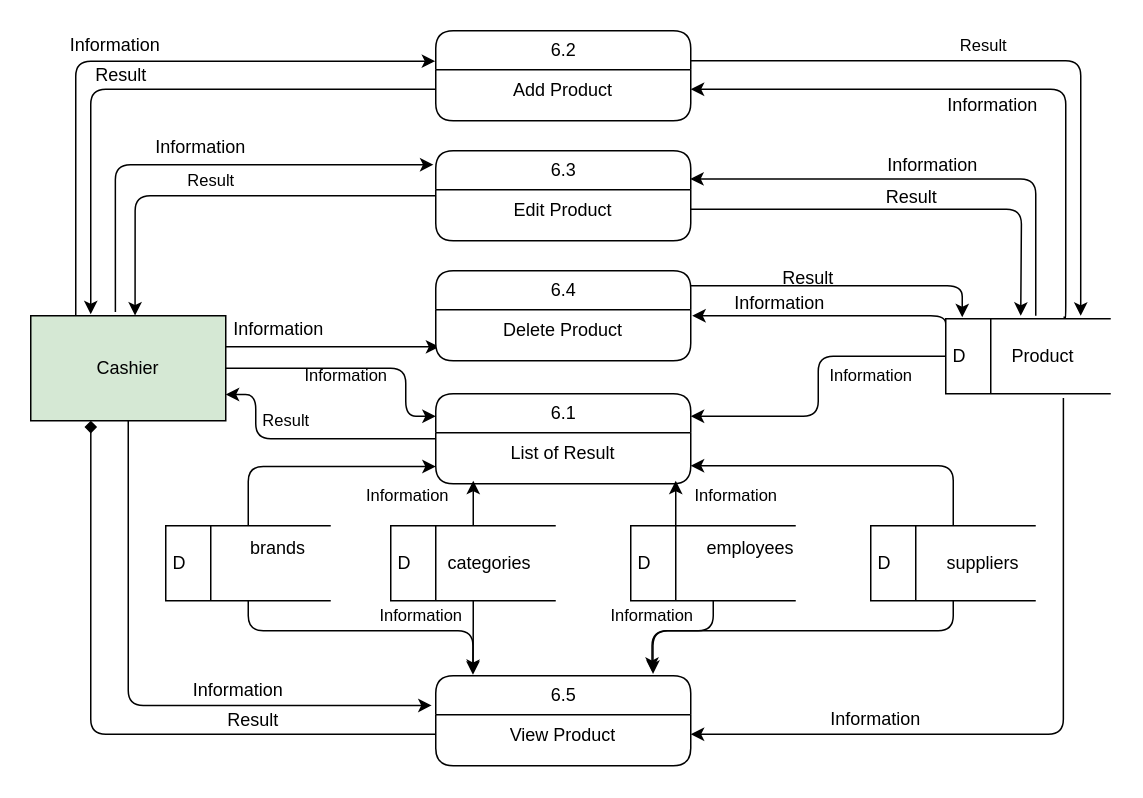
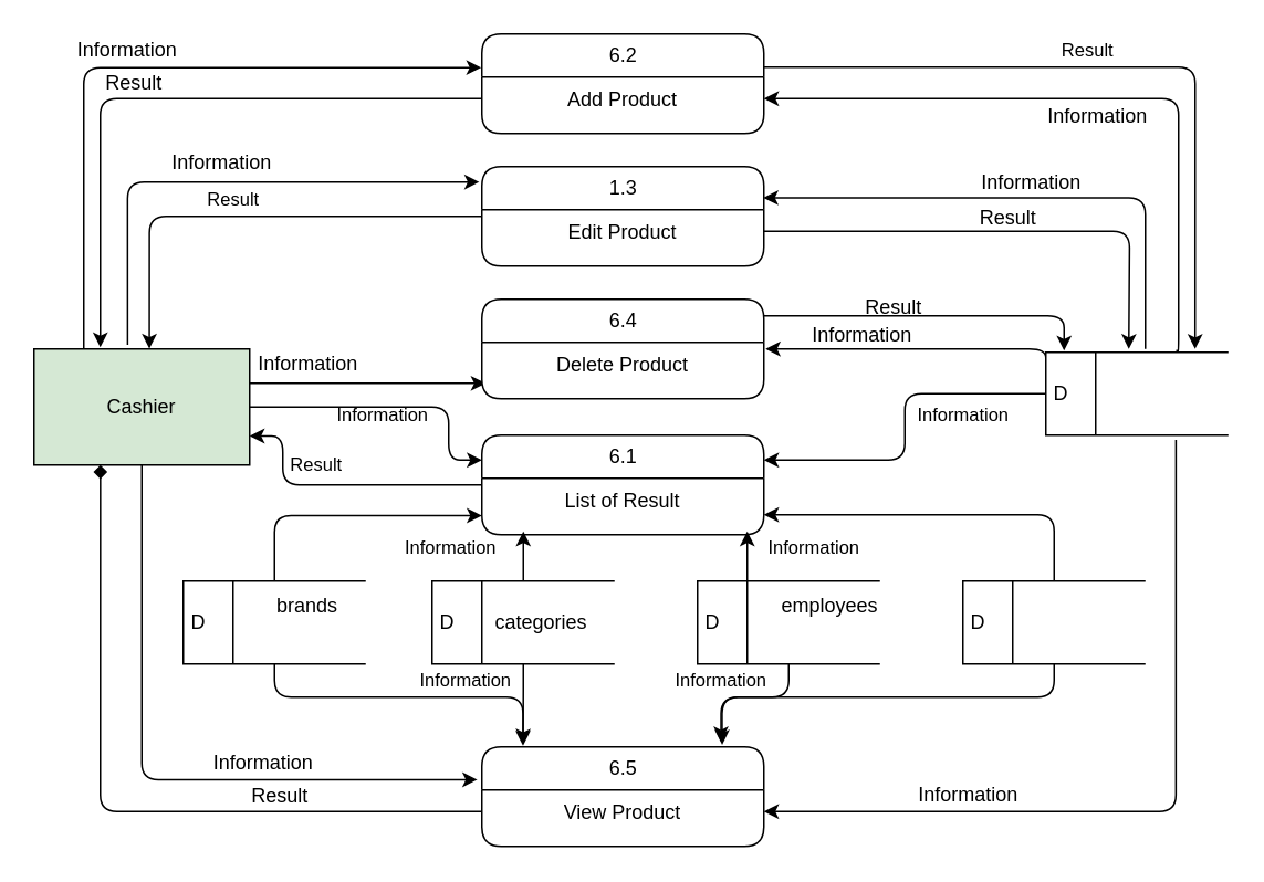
  <mxCell id="0" />
  <mxCell id="1" parent="0" />
  <mxCell id="2" value="Information" style="edgeStyle=orthogonalEdgeStyle;rounded=1;sketch=0;orthogonalLoop=1;jettySize=auto;exitX=0.434;exitY=-0.035;exitDx=0;exitDy=0;exitPerimeter=0;labelBackgroundColor=none;verticalAlign=middle;html=1;horizontal=1;labelPosition=center;verticalLabelPosition=middle;align=center;spacingLeft=0;jumpStyle=none;shadow=0;startSize=2;fontFamily=Helvetica;fontSize=12;entryX=-0.009;entryY=0.155;entryDx=0;entryDy=0;entryPerimeter=0;" edge="1" parent="1" source="10" target="15"><mxGeometry x="-0.004" y="11" relative="1" as="geometry"><mxPoint as="offset" /><mxPoint x="280" y="110" as="targetPoint" /><Array as="points"><mxPoint x="76" y="109" /></Array></mxGeometry></mxCell>
  <mxCell id="3" value="Result" style="edgeStyle=orthogonalEdgeStyle;rounded=1;sketch=0;orthogonalLoop=1;jettySize=auto;html=1;entryX=1;entryY=0.75;entryDx=0;entryDy=0;labelBackgroundColor=none;" edge="1" parent="1" source="4" target="10"><mxGeometry x="0.18" y="-12" relative="1" as="geometry"><Array as="points"><mxPoint x="170" y="292" /><mxPoint x="170" y="263" /></Array><mxPoint as="offset" /></mxGeometry></mxCell>
  <mxCell id="4" value="6.1" style="swimlane;html=1;fontStyle=0;childLayout=stackLayout;horizontal=1;startSize=26;horizontalStack=0;resizeParent=1;resizeLast=0;collapsible=1;marginBottom=0;swimlaneFillColor=#ffffff;align=center;rounded=1;shadow=0;comic=0;labelBackgroundColor=none;strokeWidth=1;fontFamily=Helvetica;fontSize=12;" vertex="1" parent="1"><mxGeometry x="290" y="262" width="170" height="60" as="geometry" /></mxCell>
  <mxCell id="5" value="&lt;font style=&quot;font-size: 12px;&quot;&gt;&lt;span style=&quot;font-size: 12px;&quot;&gt;List of Result&lt;/span&gt;&lt;/font&gt;" style="text;html=1;strokeColor=none;fillColor=none;spacingLeft=4;spacingRight=4;whiteSpace=wrap;overflow=hidden;rotatable=0;points=[[0,0.5],[1,0.5]];portConstraint=eastwest;align=center;fontFamily=Helvetica;fontSize=12;" vertex="1" parent="4"><mxGeometry y="26" width="170" height="26" as="geometry" /></mxCell>
  <mxCell id="6" value="Information" style="edgeStyle=orthogonalEdgeStyle;curved=0;rounded=1;sketch=0;orthogonalLoop=1;jettySize=auto;html=1;entryX=0.014;entryY=0.951;entryDx=0;entryDy=0;entryPerimeter=0;labelBackgroundColor=none;fontFamily=Helvetica;fontSize=12;" edge="1" parent="1" target="18"><mxGeometry x="0.112" y="12" relative="1" as="geometry"><mxPoint x="100" y="280" as="sourcePoint" /><mxPoint as="offset" /></mxGeometry></mxCell>
  <mxCell id="7" value="Information" style="edgeStyle=orthogonalEdgeStyle;curved=0;rounded=1;sketch=0;orthogonalLoop=1;jettySize=auto;html=1;labelBackgroundColor=none;fontFamily=Helvetica;fontSize=12;entryX=-0.016;entryY=0.33;entryDx=0;entryDy=0;entryPerimeter=0;" edge="1" parent="1" source="10" target="19"><mxGeometry x="0.344" y="10" relative="1" as="geometry"><mxPoint x="270" y="430" as="targetPoint" /><Array as="points"><mxPoint x="85" y="470" /></Array><mxPoint as="offset" /></mxGeometry></mxCell>
  <mxCell id="8" value="Information" style="edgeStyle=orthogonalEdgeStyle;jumpStyle=none;orthogonalLoop=1;jettySize=auto;html=1;entryX=-0.002;entryY=0.338;entryDx=0;entryDy=0;entryPerimeter=0;shadow=0;labelBackgroundColor=none;rounded=1;fontFamily=Helvetica;fontSize=12;" edge="1" parent="1" source="10" target="12"><mxGeometry x="-0.04" y="10" relative="1" as="geometry"><Array as="points"><mxPoint x="50" y="40" /></Array><mxPoint as="offset" /></mxGeometry></mxCell>
  <mxCell id="9" value="Information" style="edgeStyle=orthogonalEdgeStyle;rounded=1;sketch=0;orthogonalLoop=1;jettySize=auto;html=1;entryX=0;entryY=0.25;entryDx=0;entryDy=0;labelBackgroundColor=none;" edge="1" parent="1" source="10" target="4"><mxGeometry x="-0.07" y="-5" relative="1" as="geometry"><Array as="points"><mxPoint x="270" y="245" /><mxPoint x="270" y="277" /></Array><mxPoint as="offset" /></mxGeometry></mxCell>
  <mxCell id="10" value="&lt;font style=&quot;font-size: 12px&quot;&gt;Cashier&lt;/font&gt;" style="rounded=0;whiteSpace=wrap;html=1;fontFamily=Helvetica;fontSize=12;fillColor=#d5e8d4;" vertex="1" parent="1"><mxGeometry x="20" y="210" width="130" height="70" as="geometry" /></mxCell>
  <mxCell id="11" value="Result" style="edgeStyle=orthogonalEdgeStyle;rounded=1;sketch=0;orthogonalLoop=1;jettySize=auto;html=1;entryX=0.818;entryY=-0.04;entryDx=0;entryDy=0;entryPerimeter=0;labelBackgroundColor=none;" edge="1" parent="1" source="12" target="26"><mxGeometry x="-0.095" y="10" relative="1" as="geometry"><Array as="points"><mxPoint x="720" y="40" /></Array><mxPoint as="offset" /></mxGeometry></mxCell>
  <mxCell id="12" value="6.2" style="swimlane;html=1;fontStyle=0;childLayout=stackLayout;horizontal=1;startSize=26;horizontalStack=0;resizeParent=1;resizeLast=0;collapsible=1;marginBottom=0;swimlaneFillColor=#ffffff;align=center;rounded=1;shadow=0;comic=0;labelBackgroundColor=none;strokeWidth=1;fontFamily=Helvetica;fontSize=12;" vertex="1" parent="1"><mxGeometry x="290" y="20" width="170" height="60" as="geometry" /></mxCell>
  <mxCell id="13" value="&lt;span id=&quot;docs-internal-guid-f91e8f93-7fff-7fc4-d953-1c8a1edfba7c&quot; style=&quot;font-size: 12px;&quot;&gt;&lt;span style=&quot;font-size: 12px; background-color: transparent; vertical-align: baseline;&quot;&gt;Add&amp;nbsp;&lt;/span&gt;&lt;/span&gt;&lt;span style=&quot;font-size: 12px;&quot;&gt;Product&lt;/span&gt;" style="text;html=1;strokeColor=none;fillColor=none;spacingLeft=4;spacingRight=4;whiteSpace=wrap;overflow=hidden;rotatable=0;points=[[0,0.5],[1,0.5]];portConstraint=eastwest;align=center;fontFamily=Helvetica;fontSize=12;" vertex="1" parent="12"><mxGeometry y="26" width="170" height="26" as="geometry" /></mxCell>
  <mxCell id="14" value="Result" style="edgeStyle=orthogonalEdgeStyle;rounded=1;sketch=0;orthogonalLoop=1;jettySize=auto;html=1;entryX=0.535;entryY=-0.002;entryDx=0;entryDy=0;entryPerimeter=0;labelBackgroundColor=none;" edge="1" parent="1" source="15" target="10"><mxGeometry x="0.071" y="-10" relative="1" as="geometry"><mxPoint as="offset" /></mxGeometry></mxCell>
- <mxCell id="15" value="6.3" style="swimlane;html=1;fontStyle=0;childLayout=stackLayout;horizontal=1;startSize=26;horizontalStack=0;resizeParent=1;resizeLast=0;collapsible=1;marginBottom=0;swimlaneFillColor=#ffffff;align=center;rounded=1;shadow=0;comic=0;labelBackgroundColor=none;strokeWidth=1;fontFamily=Helvetica;fontSize=12;" vertex="1" parent="1"><mxGeometry x="290" y="100" width="170" height="60" as="geometry" /></mxCell>
+ <mxCell id="15" value="1.3" style="swimlane;html=1;fontStyle=0;childLayout=stackLayout;horizontal=1;startSize=26;horizontalStack=0;resizeParent=1;resizeLast=0;collapsible=1;marginBottom=0;swimlaneFillColor=#ffffff;align=center;rounded=1;shadow=0;comic=0;labelBackgroundColor=none;strokeWidth=1;fontFamily=Helvetica;fontSize=12;" vertex="1" parent="1"><mxGeometry x="290" y="100" width="170" height="60" as="geometry" /></mxCell>
  <mxCell id="16" value="&lt;span id=&quot;docs-internal-guid-7f49682c-7fff-a4d6-9a9d-0c810e85ffbc&quot; style=&quot;font-size: 12px;&quot;&gt;&lt;span style=&quot;font-size: 12px; background-color: transparent; vertical-align: baseline;&quot;&gt;Edit&amp;nbsp;&lt;/span&gt;&lt;/span&gt;&lt;span style=&quot;font-size: 12px;&quot;&gt;Product&lt;/span&gt;" style="text;html=1;strokeColor=none;fillColor=none;spacingLeft=4;spacingRight=4;whiteSpace=wrap;overflow=hidden;rotatable=0;points=[[0,0.5],[1,0.5]];portConstraint=eastwest;align=center;fontFamily=Helvetica;fontSize=12;" vertex="1" parent="15"><mxGeometry y="26" width="170" height="26" as="geometry" /></mxCell>
  <mxCell id="17" value="6.4" style="swimlane;html=1;fontStyle=0;childLayout=stackLayout;horizontal=1;startSize=26;horizontalStack=0;resizeParent=1;resizeLast=0;collapsible=1;marginBottom=0;swimlaneFillColor=#ffffff;align=center;rounded=1;shadow=0;comic=0;labelBackgroundColor=none;strokeWidth=1;fontFamily=Helvetica;fontSize=12;" vertex="1" parent="1"><mxGeometry x="290" y="180" width="170" height="60" as="geometry" /></mxCell>
  <mxCell id="18" value="&lt;span id=&quot;docs-internal-guid-ec00c497-7fff-d599-0a47-b24389822d92&quot; style=&quot;font-size: 12px;&quot;&gt;&lt;span style=&quot;font-size: 12px; background-color: transparent; vertical-align: baseline;&quot;&gt;Delete&amp;nbsp;&lt;/span&gt;&lt;/span&gt;&lt;span style=&quot;font-size: 12px;&quot;&gt;Product&lt;/span&gt;" style="text;html=1;strokeColor=none;fillColor=none;spacingLeft=4;spacingRight=4;whiteSpace=wrap;overflow=hidden;rotatable=0;points=[[0,0.5],[1,0.5]];portConstraint=eastwest;align=center;fontFamily=Helvetica;fontSize=12;" vertex="1" parent="17"><mxGeometry y="26" width="170" height="26" as="geometry" /></mxCell>
  <mxCell id="19" value="6.5" style="swimlane;html=1;fontStyle=0;childLayout=stackLayout;horizontal=1;startSize=26;horizontalStack=0;resizeParent=1;resizeLast=0;collapsible=1;marginBottom=0;swimlaneFillColor=#ffffff;align=center;rounded=1;shadow=0;comic=0;labelBackgroundColor=none;strokeWidth=1;fontFamily=Helvetica;fontSize=12;" vertex="1" parent="1"><mxGeometry x="290" y="450" width="170" height="60" as="geometry" /></mxCell>
  <mxCell id="20" value="&lt;span id=&quot;docs-internal-guid-54e838d1-7fff-f729-35b7-6f94d2176117&quot; style=&quot;font-size: 12px;&quot;&gt;&lt;span style=&quot;font-size: 12px; background-color: transparent; vertical-align: baseline;&quot;&gt;View&amp;nbsp;&lt;/span&gt;&lt;/span&gt;&lt;span style=&quot;font-size: 12px;&quot;&gt;Product&lt;/span&gt;" style="text;html=1;strokeColor=none;fillColor=none;spacingLeft=4;spacingRight=4;whiteSpace=wrap;overflow=hidden;rotatable=0;points=[[0,0.5],[1,0.5]];portConstraint=eastwest;align=center;fontFamily=Helvetica;fontSize=12;" vertex="1" parent="19"><mxGeometry y="26" width="170" height="26" as="geometry" /></mxCell>
  <mxCell id="21" value="&#10;&#10;&lt;span style=&quot;font-size: 12px; font-style: normal; font-weight: 400; letter-spacing: normal; text-align: center; text-indent: 0px; text-transform: none; word-spacing: 0px; display: inline; float: none;&quot;&gt;Information&lt;/span&gt;&#10;&#10;" style="edgeStyle=orthogonalEdgeStyle;curved=0;rounded=1;sketch=0;orthogonalLoop=1;jettySize=auto;html=1;entryX=1;entryY=0.5;entryDx=0;entryDy=0;exitX=0.718;exitY=-0.031;exitDx=0;exitDy=0;exitPerimeter=0;labelBackgroundColor=none;fontFamily=Helvetica;fontSize=12;" edge="1" parent="1" source="26" target="13"><mxGeometry x="0.013" y="11" relative="1" as="geometry"><mxPoint x="640" y="200" as="sourcePoint" /><mxPoint as="offset" /><Array as="points"><mxPoint x="709" y="212" /><mxPoint x="710" y="212" /><mxPoint x="710" y="59" /></Array></mxGeometry></mxCell>
  <mxCell id="22" value="&#10;&#10;&lt;span style=&quot;font-size: 12px; font-style: normal; font-weight: 400; letter-spacing: normal; text-align: center; text-indent: 0px; text-transform: none; word-spacing: 0px; display: inline; float: none;&quot;&gt;Information&lt;/span&gt;&#10;&#10;" style="edgeStyle=orthogonalEdgeStyle;curved=0;rounded=1;sketch=0;orthogonalLoop=1;jettySize=auto;html=1;entryX=0.998;entryY=0.313;entryDx=0;entryDy=0;entryPerimeter=0;labelBackgroundColor=none;fontFamily=Helvetica;fontSize=12;" edge="1" parent="1" target="15"><mxGeometry x="-0.002" y="-9" relative="1" as="geometry"><mxPoint as="offset" /><mxPoint x="690" y="210" as="sourcePoint" /><Array as="points"><mxPoint x="690" y="119" /></Array></mxGeometry></mxCell>
  <mxCell id="23" value="&#10;&#10;&lt;span style=&quot;font-size: 12px; font-style: normal; font-weight: 400; letter-spacing: normal; text-align: center; text-indent: 0px; text-transform: none; word-spacing: 0px; display: inline; float: none;&quot;&gt;Information&lt;/span&gt;&#10;&#10;" style="edgeStyle=orthogonalEdgeStyle;curved=0;rounded=1;sketch=0;orthogonalLoop=1;jettySize=auto;html=1;labelBackgroundColor=none;fontFamily=Helvetica;fontSize=12;exitX=0;exitY=0.171;exitDx=0;exitDy=0;exitPerimeter=0;" edge="1" parent="1" source="26"><mxGeometry x="0.361" y="-8" relative="1" as="geometry"><mxPoint as="offset" /><mxPoint x="620" y="210" as="sourcePoint" /><mxPoint x="461" y="210" as="targetPoint" /><Array as="points"><mxPoint x="630" y="210" /><mxPoint x="461" y="210" /></Array></mxGeometry></mxCell>
  <mxCell id="24" value="&#10;&#10;&lt;span style=&quot;font-size: 12px; font-style: normal; font-weight: 400; letter-spacing: normal; text-align: center; text-indent: 0px; text-transform: none; word-spacing: 0px; display: inline; float: none;&quot;&gt;Information&lt;/span&gt;&#10;&#10;" style="edgeStyle=orthogonalEdgeStyle;curved=0;rounded=1;sketch=0;orthogonalLoop=1;jettySize=auto;html=1;exitX=0.713;exitY=1.057;exitDx=0;exitDy=0;exitPerimeter=0;labelBackgroundColor=none;entryX=1;entryY=0.5;entryDx=0;entryDy=0;fontFamily=Helvetica;fontSize=12;" edge="1" parent="1" source="26" target="20"><mxGeometry x="0.482" y="-10" relative="1" as="geometry"><mxPoint x="463" y="410" as="targetPoint" /><Array as="points"><mxPoint x="708" y="489" /></Array><mxPoint as="offset" /></mxGeometry></mxCell>
  <mxCell id="25" value="Information" style="edgeStyle=orthogonalEdgeStyle;rounded=1;sketch=0;orthogonalLoop=1;jettySize=auto;html=1;entryX=1;entryY=0.25;entryDx=0;entryDy=0;labelBackgroundColor=none;" edge="1" parent="1" source="26" target="4"><mxGeometry x="-0.524" y="13" relative="1" as="geometry"><mxPoint as="offset" /></mxGeometry></mxCell>
  <mxCell id="26" value="D" style="html=1;dashed=0;whitespace=wrap;shape=mxgraph.dfd.dataStoreID;align=left;spacingLeft=3;points=[[0,0],[0.5,0],[1,0],[0,0.5],[1,0.5],[0,1],[0.5,1],[1,1]];fontFamily=Helvetica;fontSize=12;" vertex="1" parent="1"><mxGeometry x="630" y="212" width="110" height="50" as="geometry" /></mxCell>
- <mxCell id="27" value="Product" style="text;html=1;strokeColor=none;fillColor=none;align=center;verticalAlign=middle;whiteSpace=wrap;rounded=0;fontFamily=Helvetica;fontSize=12;" vertex="1" parent="1"><mxGeometry x="670" y="227" width="50" height="20" as="geometry" /></mxCell>
  <mxCell id="28" value="Result" style="edgeStyle=orthogonalEdgeStyle;curved=0;rounded=1;sketch=0;orthogonalLoop=1;jettySize=auto;html=1;labelBackgroundColor=none;fontFamily=Helvetica;fontSize=12;" edge="1" parent="1" source="16"><mxGeometry x="0.006" y="8" relative="1" as="geometry"><mxPoint as="offset" /><mxPoint x="680" y="210" as="targetPoint" /></mxGeometry></mxCell>
  <mxCell id="29" value="Result" style="edgeStyle=orthogonalEdgeStyle;curved=0;rounded=1;sketch=0;orthogonalLoop=1;jettySize=auto;html=1;labelBackgroundColor=none;fontFamily=Helvetica;fontSize=12;exitX=1;exitY=0.167;exitDx=0;exitDy=0;exitPerimeter=0;" edge="1" parent="1" source="17"><mxGeometry x="-0.227" y="5" relative="1" as="geometry"><mxPoint as="offset" /><mxPoint x="461" y="180" as="sourcePoint" /><mxPoint x="641" y="211" as="targetPoint" /><Array as="points"><mxPoint x="641" y="190" /></Array></mxGeometry></mxCell>
  <mxCell id="30" value="Result" style="edgeStyle=orthogonalEdgeStyle;curved=0;rounded=1;sketch=0;orthogonalLoop=1;jettySize=auto;html=1;labelBackgroundColor=none;fontFamily=Helvetica;fontSize=12;" edge="1" parent="1" source="13"><mxGeometry x="0.105" y="-9" relative="1" as="geometry"><mxPoint as="offset" /><mxPoint x="60" y="209" as="targetPoint" /><Array as="points"><mxPoint x="60" y="59" /><mxPoint x="60" y="209" /></Array></mxGeometry></mxCell>
  <mxCell id="31" value="Result" style="edgeStyle=orthogonalEdgeStyle;curved=0;rounded=1;sketch=0;orthogonalLoop=1;jettySize=auto;html=1;entryX=0.308;entryY=1;entryDx=0;entryDy=0;entryPerimeter=0;labelBackgroundColor=none;fontFamily=Helvetica;fontSize=12;endArrow=diamond;" edge="1" parent="1" source="20" target="10"><mxGeometry x="-0.443" y="-9" relative="1" as="geometry"><mxPoint as="offset" /></mxGeometry></mxCell>
  <mxCell id="32" value="Information" style="edgeStyle=orthogonalEdgeStyle;rounded=1;sketch=0;orthogonalLoop=1;jettySize=auto;html=1;entryX=0;entryY=0.865;entryDx=0;entryDy=0;entryPerimeter=0;labelBackgroundColor=none;" edge="1" parent="1" source="34" target="5"><mxGeometry x="0.757" y="-20" relative="1" as="geometry"><mxPoint as="offset" /></mxGeometry></mxCell>
  <mxCell id="33" value="Information" style="edgeStyle=orthogonalEdgeStyle;rounded=1;sketch=0;orthogonalLoop=1;jettySize=auto;html=1;entryX=0.146;entryY=-0.011;entryDx=0;entryDy=0;entryPerimeter=0;labelBackgroundColor=none;" edge="1" parent="1" source="34" target="19"><mxGeometry x="0.356" y="10" relative="1" as="geometry"><Array as="points"><mxPoint x="165" y="420" /><mxPoint x="315" y="420" /></Array><mxPoint as="offset" /></mxGeometry></mxCell>
  <mxCell id="34" value="D" style="html=1;dashed=0;whitespace=wrap;shape=mxgraph.dfd.dataStoreID;align=left;spacingLeft=3;points=[[0,0],[0.5,0],[1,0],[0,0.5],[1,0.5],[0,1],[0.5,1],[1,1]];fontFamily=Helvetica;fontSize=12;" vertex="1" parent="1"><mxGeometry x="110" y="350" width="110" height="50" as="geometry" /></mxCell>
  <mxCell id="35" value="brands" style="text;html=1;strokeColor=none;fillColor=none;align=center;verticalAlign=middle;whiteSpace=wrap;rounded=0;fontFamily=Helvetica;fontSize=12;" vertex="1" parent="1"><mxGeometry x="160" y="355" width="50" height="20" as="geometry" /></mxCell>
  <mxCell id="36" style="edgeStyle=orthogonalEdgeStyle;rounded=1;sketch=0;orthogonalLoop=1;jettySize=auto;html=1;labelBackgroundColor=none;" edge="1" parent="1" source="38"><mxGeometry relative="1" as="geometry"><mxPoint x="315" y="320" as="targetPoint" /></mxGeometry></mxCell>
  <mxCell id="37" style="edgeStyle=orthogonalEdgeStyle;rounded=1;sketch=0;orthogonalLoop=1;jettySize=auto;html=1;entryX=0.146;entryY=-0.031;entryDx=0;entryDy=0;entryPerimeter=0;labelBackgroundColor=none;" edge="1" parent="1" source="38" target="19"><mxGeometry relative="1" as="geometry" /></mxCell>
  <mxCell id="38" value="D" style="html=1;dashed=0;whitespace=wrap;shape=mxgraph.dfd.dataStoreID;align=left;spacingLeft=3;points=[[0,0],[0.5,0],[1,0],[0,0.5],[1,0.5],[0,1],[0.5,1],[1,1]];fontFamily=Helvetica;fontSize=12;" vertex="1" parent="1"><mxGeometry x="260" y="350" width="110" height="50" as="geometry" /></mxCell>
  <mxCell id="39" style="edgeStyle=orthogonalEdgeStyle;rounded=1;sketch=0;orthogonalLoop=1;jettySize=auto;html=1;labelBackgroundColor=none;" edge="1" parent="1" source="41"><mxGeometry relative="1" as="geometry"><mxPoint x="450" y="320" as="targetPoint" /><Array as="points"><mxPoint x="450" y="340" /><mxPoint x="450" y="340" /></Array></mxGeometry></mxCell>
  <mxCell id="40" style="edgeStyle=orthogonalEdgeStyle;rounded=1;sketch=0;orthogonalLoop=1;jettySize=auto;html=1;entryX=0.852;entryY=-0.02;entryDx=0;entryDy=0;entryPerimeter=0;labelBackgroundColor=none;" edge="1" parent="1" source="41" target="19"><mxGeometry relative="1" as="geometry"><Array as="points"><mxPoint x="475" y="420" /><mxPoint x="435" y="420" /></Array></mxGeometry></mxCell>
  <mxCell id="41" value="D" style="html=1;dashed=0;whitespace=wrap;shape=mxgraph.dfd.dataStoreID;align=left;spacingLeft=3;points=[[0,0],[0.5,0],[1,0],[0,0.5],[1,0.5],[0,1],[0.5,1],[1,1]];fontFamily=Helvetica;fontSize=12;" vertex="1" parent="1"><mxGeometry x="420" y="350" width="110" height="50" as="geometry" /></mxCell>
  <mxCell id="42" value="categories" style="text;html=1;strokeColor=none;fillColor=none;align=center;verticalAlign=middle;whiteSpace=wrap;rounded=0;fontFamily=Helvetica;fontSize=12;" vertex="1" parent="1"><mxGeometry x="301" y="365" width="50" height="20" as="geometry" /></mxCell>
  <mxCell id="43" value="Information" style="edgeStyle=orthogonalEdgeStyle;rounded=1;sketch=0;orthogonalLoop=1;jettySize=auto;html=1;labelBackgroundColor=none;" edge="1" parent="1" source="45"><mxGeometry x="0.721" y="20" relative="1" as="geometry"><mxPoint x="460" y="310" as="targetPoint" /><Array as="points"><mxPoint x="635" y="310" /><mxPoint x="460" y="310" /></Array><mxPoint as="offset" /></mxGeometry></mxCell>
  <mxCell id="44" value="Information" style="edgeStyle=orthogonalEdgeStyle;rounded=1;sketch=0;orthogonalLoop=1;jettySize=auto;html=1;entryX=0.848;entryY=-0.054;entryDx=0;entryDy=0;entryPerimeter=0;labelBackgroundColor=none;" edge="1" parent="1" source="45" target="19"><mxGeometry x="0.784" y="-10" relative="1" as="geometry"><Array as="points"><mxPoint x="635" y="420" /><mxPoint x="434" y="420" /></Array><mxPoint x="10" y="-10" as="offset" /></mxGeometry></mxCell>
  <mxCell id="45" value="D" style="html=1;dashed=0;whitespace=wrap;shape=mxgraph.dfd.dataStoreID;align=left;spacingLeft=3;points=[[0,0],[0.5,0],[1,0],[0,0.5],[1,0.5],[0,1],[0.5,1],[1,1]];fontFamily=Helvetica;fontSize=12;" vertex="1" parent="1"><mxGeometry x="580" y="350" width="110" height="50" as="geometry" /></mxCell>
- <mxCell id="46" value="suppliers" style="text;html=1;strokeColor=none;fillColor=none;align=center;verticalAlign=middle;whiteSpace=wrap;rounded=0;fontFamily=Helvetica;fontSize=12;" vertex="1" parent="1"><mxGeometry x="630" y="365" width="50" height="20" as="geometry" /></mxCell>
  <mxCell id="47" value="employees" style="text;html=1;strokeColor=none;fillColor=none;align=center;verticalAlign=middle;whiteSpace=wrap;rounded=0;fontFamily=Helvetica;fontSize=12;" vertex="1" parent="1"><mxGeometry x="475" y="355" width="50" height="20" as="geometry" /></mxCell>
